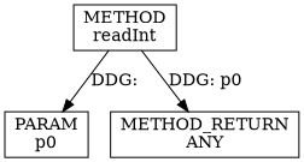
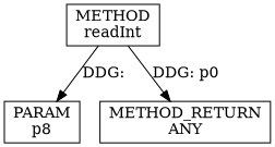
  digraph {
    node [shape=rect]
    n1 [label=<METHOD<BR/>readInt>]
-   n2 [label=<PARAM<BR/>p0>]
+   n2 [label=<PARAM<BR/>p8>]
    n3 [label=<METHOD_RETURN<BR/>ANY>]
    n1 -> n2 [label="DDG: "]
    n1 -> n3 [label="DDG: p0"]
  }
